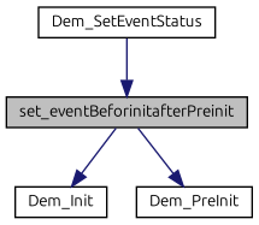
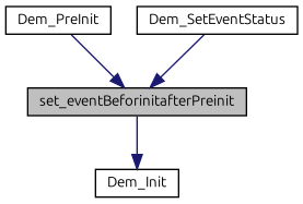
  digraph {
    fontname=Ubuntu
    rankdir=TB
    node [color=black fillcolor=white fontname=Ubuntu fontsize=10 shape=record style=filled]
    edge [color=midnightblue fontname=Ubuntu fontsize=10 labelfontname=Helvetica labelfontsize=10 style=solid]
    n1 [fillcolor=grey75 fontcolor=black height=0.2 label=set_eventBeforinitafterPreinit width=0.4]
    n2 [height=0.2 label=Dem_Init width=0.4]
    n3 [height=0.2 label=Dem_PreInit width=0.4]
    n4 [height=0.2 label=Dem_SetEventStatus width=0.4]
    n1 -> n2
-   n1 -> n3
+   n3 -> n1
    n4 -> n1
  }
